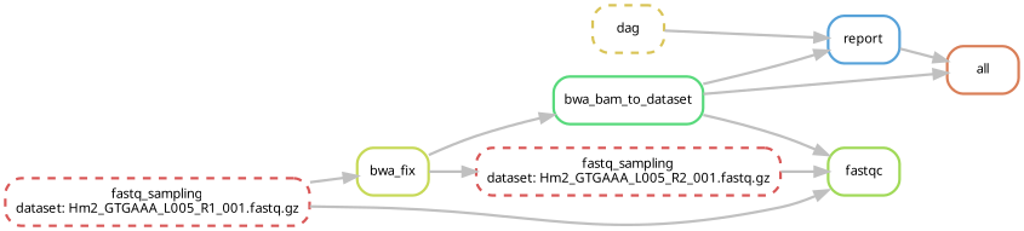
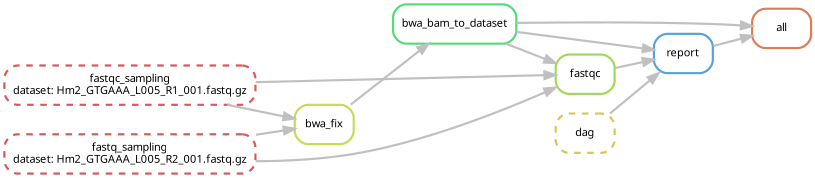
  digraph {
    bgcolor=white
    rankdir=LR
    node [color="0.00 0.6 0.85" fontname=sans fontsize=10 penwidth=2 shape=box style=rounded]
    edge [color=grey penwidth=2]
    n1 [color="0.05 0.6 0.85" label=all]
-   n2 [label="fastq_sampling\ndataset: Hm2_GTGAAA_L005_R1_001.fastq.gz" style="rounded,dashed"]
+   n2 [label="fastqc_sampling\ndataset: Hm2_GTGAAA_L005_R1_001.fastq.gz" style="rounded,dashed"]
    n3 [color="0.19 0.6 0.85" label=bwa_fix]
    n4 [color="0.24 0.6 0.85" label=fastqc]
    n5 [color="0.38 0.6 0.85" label=bwa_bam_to_dataset]
    n6 [color="0.57 0.6 0.85" label=report]
    n7 [label="fastq_sampling\ndataset: Hm2_GTGAAA_L005_R2_001.fastq.gz" style="rounded,dashed"]
    n8 [color="0.14 0.6 0.85" label=dag style="rounded,dashed"]
    n2 -> n3
    n2 -> n4
    n3 -> n5
+   n4 -> n6
    n5 -> n1
    n5 -> n4
    n5 -> n6
    n6 -> n1
-   n3 -> n7
+   n7 -> n3
    n7 -> n4
    n8 -> n6
  }
